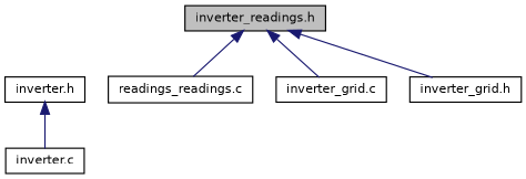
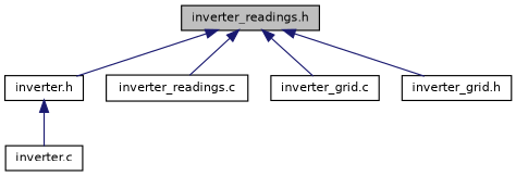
  digraph {
    node [color=black fillcolor=white fontname=Helvetica fontsize=10 shape=record style=filled]
    edge [color=midnightblue dir=back fontname=Helvetica fontsize=10 labelfontname=Helvetica labelfontsize=10 style=solid]
    n1 [fillcolor=grey75 fontcolor=black height=0.2 label="inverter_readings.h" width=0.4]
    n2 [height=0.2 label="inverter.h" width=0.4]
-   n3 [height=0.2 label="readings_readings.c" width=0.4]
+   n3 [height=0.2 label="inverter_readings.c" width=0.4]
    n4 [height=0.2 label="inverter_grid.c" width=0.4]
    n5 [height=0.2 label="inverter_grid.h" width=0.4]
    n6 [height=0.2 label="inverter.c" width=0.4]
+   n1 -> n2
    n1 -> n3
    n1 -> n4
    n1 -> n5
    n2 -> n6
  }
